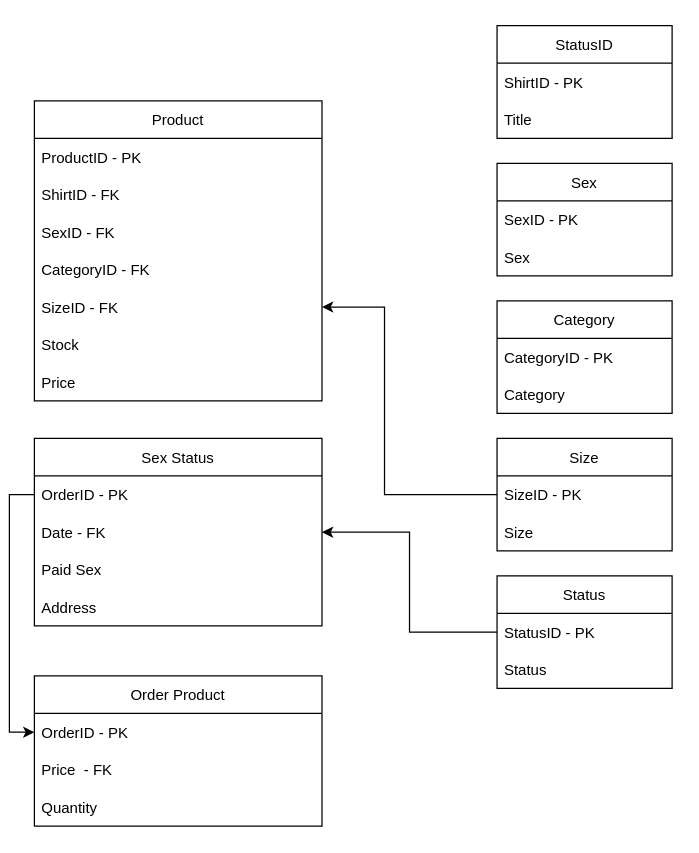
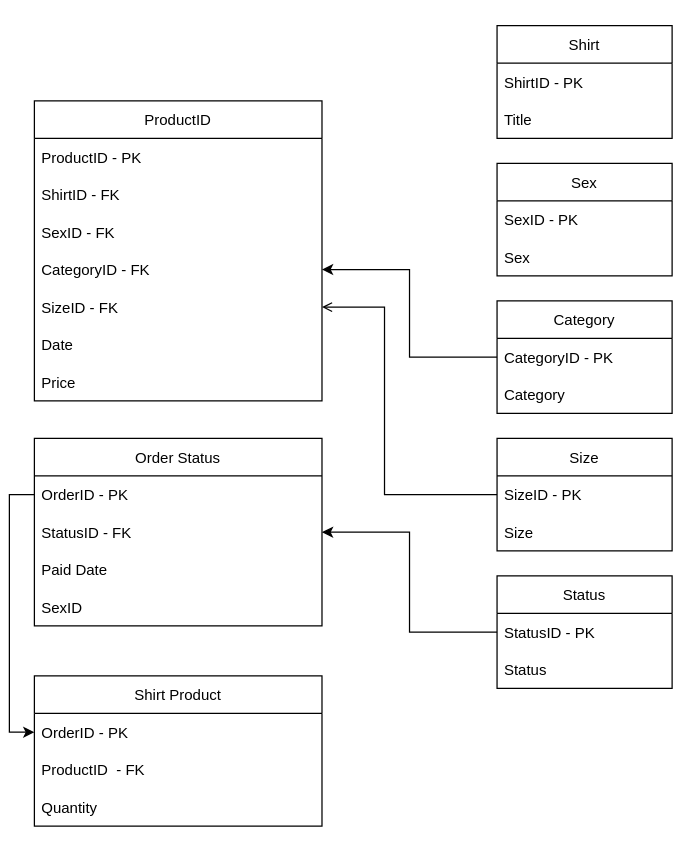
  <mxCell id="0" />
  <mxCell id="1" parent="0" />
- <mxCell id="2" value="Product" style="swimlane;fontStyle=0;childLayout=stackLayout;horizontal=1;startSize=30;horizontalStack=0;resizeParent=1;resizeParentMax=0;resizeLast=0;collapsible=1;marginBottom=0;" vertex="1" parent="1"><mxGeometry x="20" y="80" width="230" height="240" as="geometry" /></mxCell>
+ <mxCell id="2" value="ProductID" style="swimlane;fontStyle=0;childLayout=stackLayout;horizontal=1;startSize=30;horizontalStack=0;resizeParent=1;resizeParentMax=0;resizeLast=0;collapsible=1;marginBottom=0;" vertex="1" parent="1"><mxGeometry x="20" y="80" width="230" height="240" as="geometry" /></mxCell>
  <mxCell id="3" value="ProductID - PK" style="text;strokeColor=none;fillColor=none;align=left;verticalAlign=middle;spacingLeft=4;spacingRight=4;overflow=hidden;points=[[0,0.5],[1,0.5]];portConstraint=eastwest;rotatable=0;" vertex="1" parent="2"><mxGeometry y="30" width="230" height="30" as="geometry" /></mxCell>
  <mxCell id="4" value="ShirtID - FK" style="text;strokeColor=none;fillColor=none;align=left;verticalAlign=middle;spacingLeft=4;spacingRight=4;overflow=hidden;points=[[0,0.5],[1,0.5]];portConstraint=eastwest;rotatable=0;" vertex="1" parent="2"><mxGeometry y="60" width="230" height="30" as="geometry" /></mxCell>
  <mxCell id="5" value="SexID - FK" style="text;strokeColor=none;fillColor=none;align=left;verticalAlign=middle;spacingLeft=4;spacingRight=4;overflow=hidden;points=[[0,0.5],[1,0.5]];portConstraint=eastwest;rotatable=0;" vertex="1" parent="2"><mxGeometry y="90" width="230" height="30" as="geometry" /></mxCell>
  <mxCell id="6" value="CategoryID - FK" style="text;strokeColor=none;fillColor=none;align=left;verticalAlign=middle;spacingLeft=4;spacingRight=4;overflow=hidden;points=[[0,0.5],[1,0.5]];portConstraint=eastwest;rotatable=0;" vertex="1" parent="2"><mxGeometry y="120" width="230" height="30" as="geometry" /></mxCell>
  <mxCell id="7" value="SizeID - FK" style="text;strokeColor=none;fillColor=none;align=left;verticalAlign=middle;spacingLeft=4;spacingRight=4;overflow=hidden;points=[[0,0.5],[1,0.5]];portConstraint=eastwest;rotatable=0;" vertex="1" parent="2"><mxGeometry y="150" width="230" height="30" as="geometry" /></mxCell>
- <mxCell id="8" value="Stock" style="text;strokeColor=none;fillColor=none;align=left;verticalAlign=middle;spacingLeft=4;spacingRight=4;overflow=hidden;points=[[0,0.5],[1,0.5]];portConstraint=eastwest;rotatable=0;" vertex="1" parent="2"><mxGeometry y="180" width="230" height="30" as="geometry" /></mxCell>
+ <mxCell id="8" value="Date" style="text;strokeColor=none;fillColor=none;align=left;verticalAlign=middle;spacingLeft=4;spacingRight=4;overflow=hidden;points=[[0,0.5],[1,0.5]];portConstraint=eastwest;rotatable=0;" vertex="1" parent="2"><mxGeometry y="180" width="230" height="30" as="geometry" /></mxCell>
  <mxCell id="9" value="Price" style="text;strokeColor=none;fillColor=none;align=left;verticalAlign=middle;spacingLeft=4;spacingRight=4;overflow=hidden;points=[[0,0.5],[1,0.5]];portConstraint=eastwest;rotatable=0;" vertex="1" parent="2"><mxGeometry y="210" width="230" height="30" as="geometry" /></mxCell>
  <mxCell id="10" value="Sex" style="swimlane;fontStyle=0;childLayout=stackLayout;horizontal=1;startSize=30;horizontalStack=0;resizeParent=1;resizeParentMax=0;resizeLast=0;collapsible=1;marginBottom=0;" vertex="1" parent="1"><mxGeometry x="390" y="130" width="140" height="90" as="geometry" /></mxCell>
  <mxCell id="11" value="SexID - PK" style="text;strokeColor=none;fillColor=none;align=left;verticalAlign=middle;spacingLeft=4;spacingRight=4;overflow=hidden;points=[[0,0.5],[1,0.5]];portConstraint=eastwest;rotatable=0;" vertex="1" parent="10"><mxGeometry y="30" width="140" height="30" as="geometry" /></mxCell>
  <mxCell id="12" value="Sex" style="text;strokeColor=none;fillColor=none;align=left;verticalAlign=middle;spacingLeft=4;spacingRight=4;overflow=hidden;points=[[0,0.5],[1,0.5]];portConstraint=eastwest;rotatable=0;" vertex="1" parent="10"><mxGeometry y="60" width="140" height="30" as="geometry" /></mxCell>
  <mxCell id="13" value="Category" style="swimlane;fontStyle=0;childLayout=stackLayout;horizontal=1;startSize=30;horizontalStack=0;resizeParent=1;resizeParentMax=0;resizeLast=0;collapsible=1;marginBottom=0;" vertex="1" parent="1"><mxGeometry x="390" y="240" width="140" height="90" as="geometry" /></mxCell>
  <mxCell id="14" value="CategoryID - PK" style="text;strokeColor=none;fillColor=none;align=left;verticalAlign=middle;spacingLeft=4;spacingRight=4;overflow=hidden;points=[[0,0.5],[1,0.5]];portConstraint=eastwest;rotatable=0;" vertex="1" parent="13"><mxGeometry y="30" width="140" height="30" as="geometry" /></mxCell>
  <mxCell id="15" value="Category" style="text;strokeColor=none;fillColor=none;align=left;verticalAlign=middle;spacingLeft=4;spacingRight=4;overflow=hidden;points=[[0,0.5],[1,0.5]];portConstraint=eastwest;rotatable=0;" vertex="1" parent="13"><mxGeometry y="60" width="140" height="30" as="geometry" /></mxCell>
+ <mxCell id="16" style="edgeStyle=orthogonalEdgeStyle;rounded=0;orthogonalLoop=1;jettySize=auto;html=1;" edge="1" parent="1" source="14" target="6"><mxGeometry relative="1" as="geometry" /></mxCell>
  <mxCell id="17" value="Size" style="swimlane;fontStyle=0;childLayout=stackLayout;horizontal=1;startSize=30;horizontalStack=0;resizeParent=1;resizeParentMax=0;resizeLast=0;collapsible=1;marginBottom=0;" vertex="1" parent="1"><mxGeometry x="390" y="350" width="140" height="90" as="geometry" /></mxCell>
  <mxCell id="18" value="SizeID - PK" style="text;strokeColor=none;fillColor=none;align=left;verticalAlign=middle;spacingLeft=4;spacingRight=4;overflow=hidden;points=[[0,0.5],[1,0.5]];portConstraint=eastwest;rotatable=0;" vertex="1" parent="17"><mxGeometry y="30" width="140" height="30" as="geometry" /></mxCell>
  <mxCell id="19" value="Size" style="text;strokeColor=none;fillColor=none;align=left;verticalAlign=middle;spacingLeft=4;spacingRight=4;overflow=hidden;points=[[0,0.5],[1,0.5]];portConstraint=eastwest;rotatable=0;" vertex="1" parent="17"><mxGeometry y="60" width="140" height="30" as="geometry" /></mxCell>
- <mxCell id="20" style="edgeStyle=orthogonalEdgeStyle;rounded=0;orthogonalLoop=1;jettySize=auto;html=1;" edge="1" parent="1" source="18" target="7"><mxGeometry relative="1" as="geometry"><Array as="points"><mxPoint x="300" y="395" /><mxPoint x="300" y="245" /></Array></mxGeometry></mxCell>
- <mxCell id="21" value="StatusID" style="swimlane;fontStyle=0;childLayout=stackLayout;horizontal=1;startSize=30;horizontalStack=0;resizeParent=1;resizeParentMax=0;resizeLast=0;collapsible=1;marginBottom=0;" vertex="1" parent="1"><mxGeometry x="390" y="20" width="140" height="90" as="geometry" /></mxCell>
+ <mxCell id="20" style="edgeStyle=orthogonalEdgeStyle;rounded=0;orthogonalLoop=1;jettySize=auto;html=1;endArrow=open;" edge="1" parent="1" source="18" target="7"><mxGeometry relative="1" as="geometry"><Array as="points"><mxPoint x="300" y="395" /><mxPoint x="300" y="245" /></Array></mxGeometry></mxCell>
+ <mxCell id="21" value="Shirt" style="swimlane;fontStyle=0;childLayout=stackLayout;horizontal=1;startSize=30;horizontalStack=0;resizeParent=1;resizeParentMax=0;resizeLast=0;collapsible=1;marginBottom=0;" vertex="1" parent="1"><mxGeometry x="390" y="20" width="140" height="90" as="geometry" /></mxCell>
  <mxCell id="22" value="ShirtID - PK" style="text;strokeColor=none;fillColor=none;align=left;verticalAlign=middle;spacingLeft=4;spacingRight=4;overflow=hidden;points=[[0,0.5],[1,0.5]];portConstraint=eastwest;rotatable=0;" vertex="1" parent="21"><mxGeometry y="30" width="140" height="30" as="geometry" /></mxCell>
  <mxCell id="23" value="Title" style="text;strokeColor=none;fillColor=none;align=left;verticalAlign=middle;spacingLeft=4;spacingRight=4;overflow=hidden;points=[[0,0.5],[1,0.5]];portConstraint=eastwest;rotatable=0;" vertex="1" parent="21"><mxGeometry y="60" width="140" height="30" as="geometry" /></mxCell>
- <mxCell id="24" value="Sex Status" style="swimlane;fontStyle=0;childLayout=stackLayout;horizontal=1;startSize=30;horizontalStack=0;resizeParent=1;resizeParentMax=0;resizeLast=0;collapsible=1;marginBottom=0;" vertex="1" parent="1"><mxGeometry x="20" y="350" width="230" height="150" as="geometry" /></mxCell>
+ <mxCell id="24" value="Order Status" style="swimlane;fontStyle=0;childLayout=stackLayout;horizontal=1;startSize=30;horizontalStack=0;resizeParent=1;resizeParentMax=0;resizeLast=0;collapsible=1;marginBottom=0;" vertex="1" parent="1"><mxGeometry x="20" y="350" width="230" height="150" as="geometry" /></mxCell>
  <mxCell id="25" value="OrderID - PK" style="text;strokeColor=none;fillColor=none;align=left;verticalAlign=middle;spacingLeft=4;spacingRight=4;overflow=hidden;points=[[0,0.5],[1,0.5]];portConstraint=eastwest;rotatable=0;" vertex="1" parent="24"><mxGeometry y="30" width="230" height="30" as="geometry" /></mxCell>
- <mxCell id="26" value="Date - FK" style="text;strokeColor=none;fillColor=none;align=left;verticalAlign=middle;spacingLeft=4;spacingRight=4;overflow=hidden;points=[[0,0.5],[1,0.5]];portConstraint=eastwest;rotatable=0;" vertex="1" parent="24"><mxGeometry y="60" width="230" height="30" as="geometry" /></mxCell>
- <mxCell id="27" value="Paid Sex" style="text;strokeColor=none;fillColor=none;align=left;verticalAlign=middle;spacingLeft=4;spacingRight=4;overflow=hidden;points=[[0,0.5],[1,0.5]];portConstraint=eastwest;rotatable=0;" vertex="1" parent="24"><mxGeometry y="90" width="230" height="30" as="geometry" /></mxCell>
- <mxCell id="28" value="Address" style="text;strokeColor=none;fillColor=none;align=left;verticalAlign=middle;spacingLeft=4;spacingRight=4;overflow=hidden;points=[[0,0.5],[1,0.5]];portConstraint=eastwest;rotatable=0;" vertex="1" parent="24"><mxGeometry y="120" width="230" height="30" as="geometry" /></mxCell>
+ <mxCell id="26" value="StatusID - FK" style="text;strokeColor=none;fillColor=none;align=left;verticalAlign=middle;spacingLeft=4;spacingRight=4;overflow=hidden;points=[[0,0.5],[1,0.5]];portConstraint=eastwest;rotatable=0;" vertex="1" parent="24"><mxGeometry y="60" width="230" height="30" as="geometry" /></mxCell>
+ <mxCell id="27" value="Paid Date" style="text;strokeColor=none;fillColor=none;align=left;verticalAlign=middle;spacingLeft=4;spacingRight=4;overflow=hidden;points=[[0,0.5],[1,0.5]];portConstraint=eastwest;rotatable=0;" vertex="1" parent="24"><mxGeometry y="90" width="230" height="30" as="geometry" /></mxCell>
+ <mxCell id="28" value="SexID" style="text;strokeColor=none;fillColor=none;align=left;verticalAlign=middle;spacingLeft=4;spacingRight=4;overflow=hidden;points=[[0,0.5],[1,0.5]];portConstraint=eastwest;rotatable=0;" vertex="1" parent="24"><mxGeometry y="120" width="230" height="30" as="geometry" /></mxCell>
  <mxCell id="29" value="Status" style="swimlane;fontStyle=0;childLayout=stackLayout;horizontal=1;startSize=30;horizontalStack=0;resizeParent=1;resizeParentMax=0;resizeLast=0;collapsible=1;marginBottom=0;" vertex="1" parent="1"><mxGeometry x="390" y="460" width="140" height="90" as="geometry" /></mxCell>
  <mxCell id="30" value="StatusID - PK" style="text;strokeColor=none;fillColor=none;align=left;verticalAlign=middle;spacingLeft=4;spacingRight=4;overflow=hidden;points=[[0,0.5],[1,0.5]];portConstraint=eastwest;rotatable=0;" vertex="1" parent="29"><mxGeometry y="30" width="140" height="30" as="geometry" /></mxCell>
  <mxCell id="31" value="Status" style="text;strokeColor=none;fillColor=none;align=left;verticalAlign=middle;spacingLeft=4;spacingRight=4;overflow=hidden;points=[[0,0.5],[1,0.5]];portConstraint=eastwest;rotatable=0;" vertex="1" parent="29"><mxGeometry y="60" width="140" height="30" as="geometry" /></mxCell>
  <mxCell id="32" style="edgeStyle=orthogonalEdgeStyle;rounded=0;orthogonalLoop=1;jettySize=auto;html=1;entryX=1;entryY=0.5;entryDx=0;entryDy=0;" edge="1" parent="1" source="30" target="26"><mxGeometry relative="1" as="geometry"><mxPoint x="330" y="580" as="targetPoint" /></mxGeometry></mxCell>
- <mxCell id="33" value="Order Product" style="swimlane;fontStyle=0;childLayout=stackLayout;horizontal=1;startSize=30;horizontalStack=0;resizeParent=1;resizeParentMax=0;resizeLast=0;collapsible=1;marginBottom=0;" vertex="1" parent="1"><mxGeometry x="20" y="540" width="230" height="120" as="geometry" /></mxCell>
+ <mxCell id="33" value="Shirt Product" style="swimlane;fontStyle=0;childLayout=stackLayout;horizontal=1;startSize=30;horizontalStack=0;resizeParent=1;resizeParentMax=0;resizeLast=0;collapsible=1;marginBottom=0;" vertex="1" parent="1"><mxGeometry x="20" y="540" width="230" height="120" as="geometry" /></mxCell>
  <mxCell id="34" value="OrderID - PK" style="text;strokeColor=none;fillColor=none;align=left;verticalAlign=middle;spacingLeft=4;spacingRight=4;overflow=hidden;points=[[0,0.5],[1,0.5]];portConstraint=eastwest;rotatable=0;" vertex="1" parent="33"><mxGeometry y="30" width="230" height="30" as="geometry" /></mxCell>
- <mxCell id="35" value="Price  - FK" style="text;strokeColor=none;fillColor=none;align=left;verticalAlign=middle;spacingLeft=4;spacingRight=4;overflow=hidden;points=[[0,0.5],[1,0.5]];portConstraint=eastwest;rotatable=0;" vertex="1" parent="33"><mxGeometry y="60" width="230" height="30" as="geometry" /></mxCell>
+ <mxCell id="35" value="ProductID  - FK" style="text;strokeColor=none;fillColor=none;align=left;verticalAlign=middle;spacingLeft=4;spacingRight=4;overflow=hidden;points=[[0,0.5],[1,0.5]];portConstraint=eastwest;rotatable=0;" vertex="1" parent="33"><mxGeometry y="60" width="230" height="30" as="geometry" /></mxCell>
  <mxCell id="36" value="Quantity" style="text;strokeColor=none;fillColor=none;align=left;verticalAlign=middle;spacingLeft=4;spacingRight=4;overflow=hidden;points=[[0,0.5],[1,0.5]];portConstraint=eastwest;rotatable=0;" vertex="1" parent="33"><mxGeometry y="90" width="230" height="30" as="geometry" /></mxCell>
  <mxCell id="37" style="edgeStyle=orthogonalEdgeStyle;rounded=0;orthogonalLoop=1;jettySize=auto;html=1;entryX=0;entryY=0.5;entryDx=0;entryDy=0;" edge="1" parent="1" source="25" target="34"><mxGeometry relative="1" as="geometry" /></mxCell>
